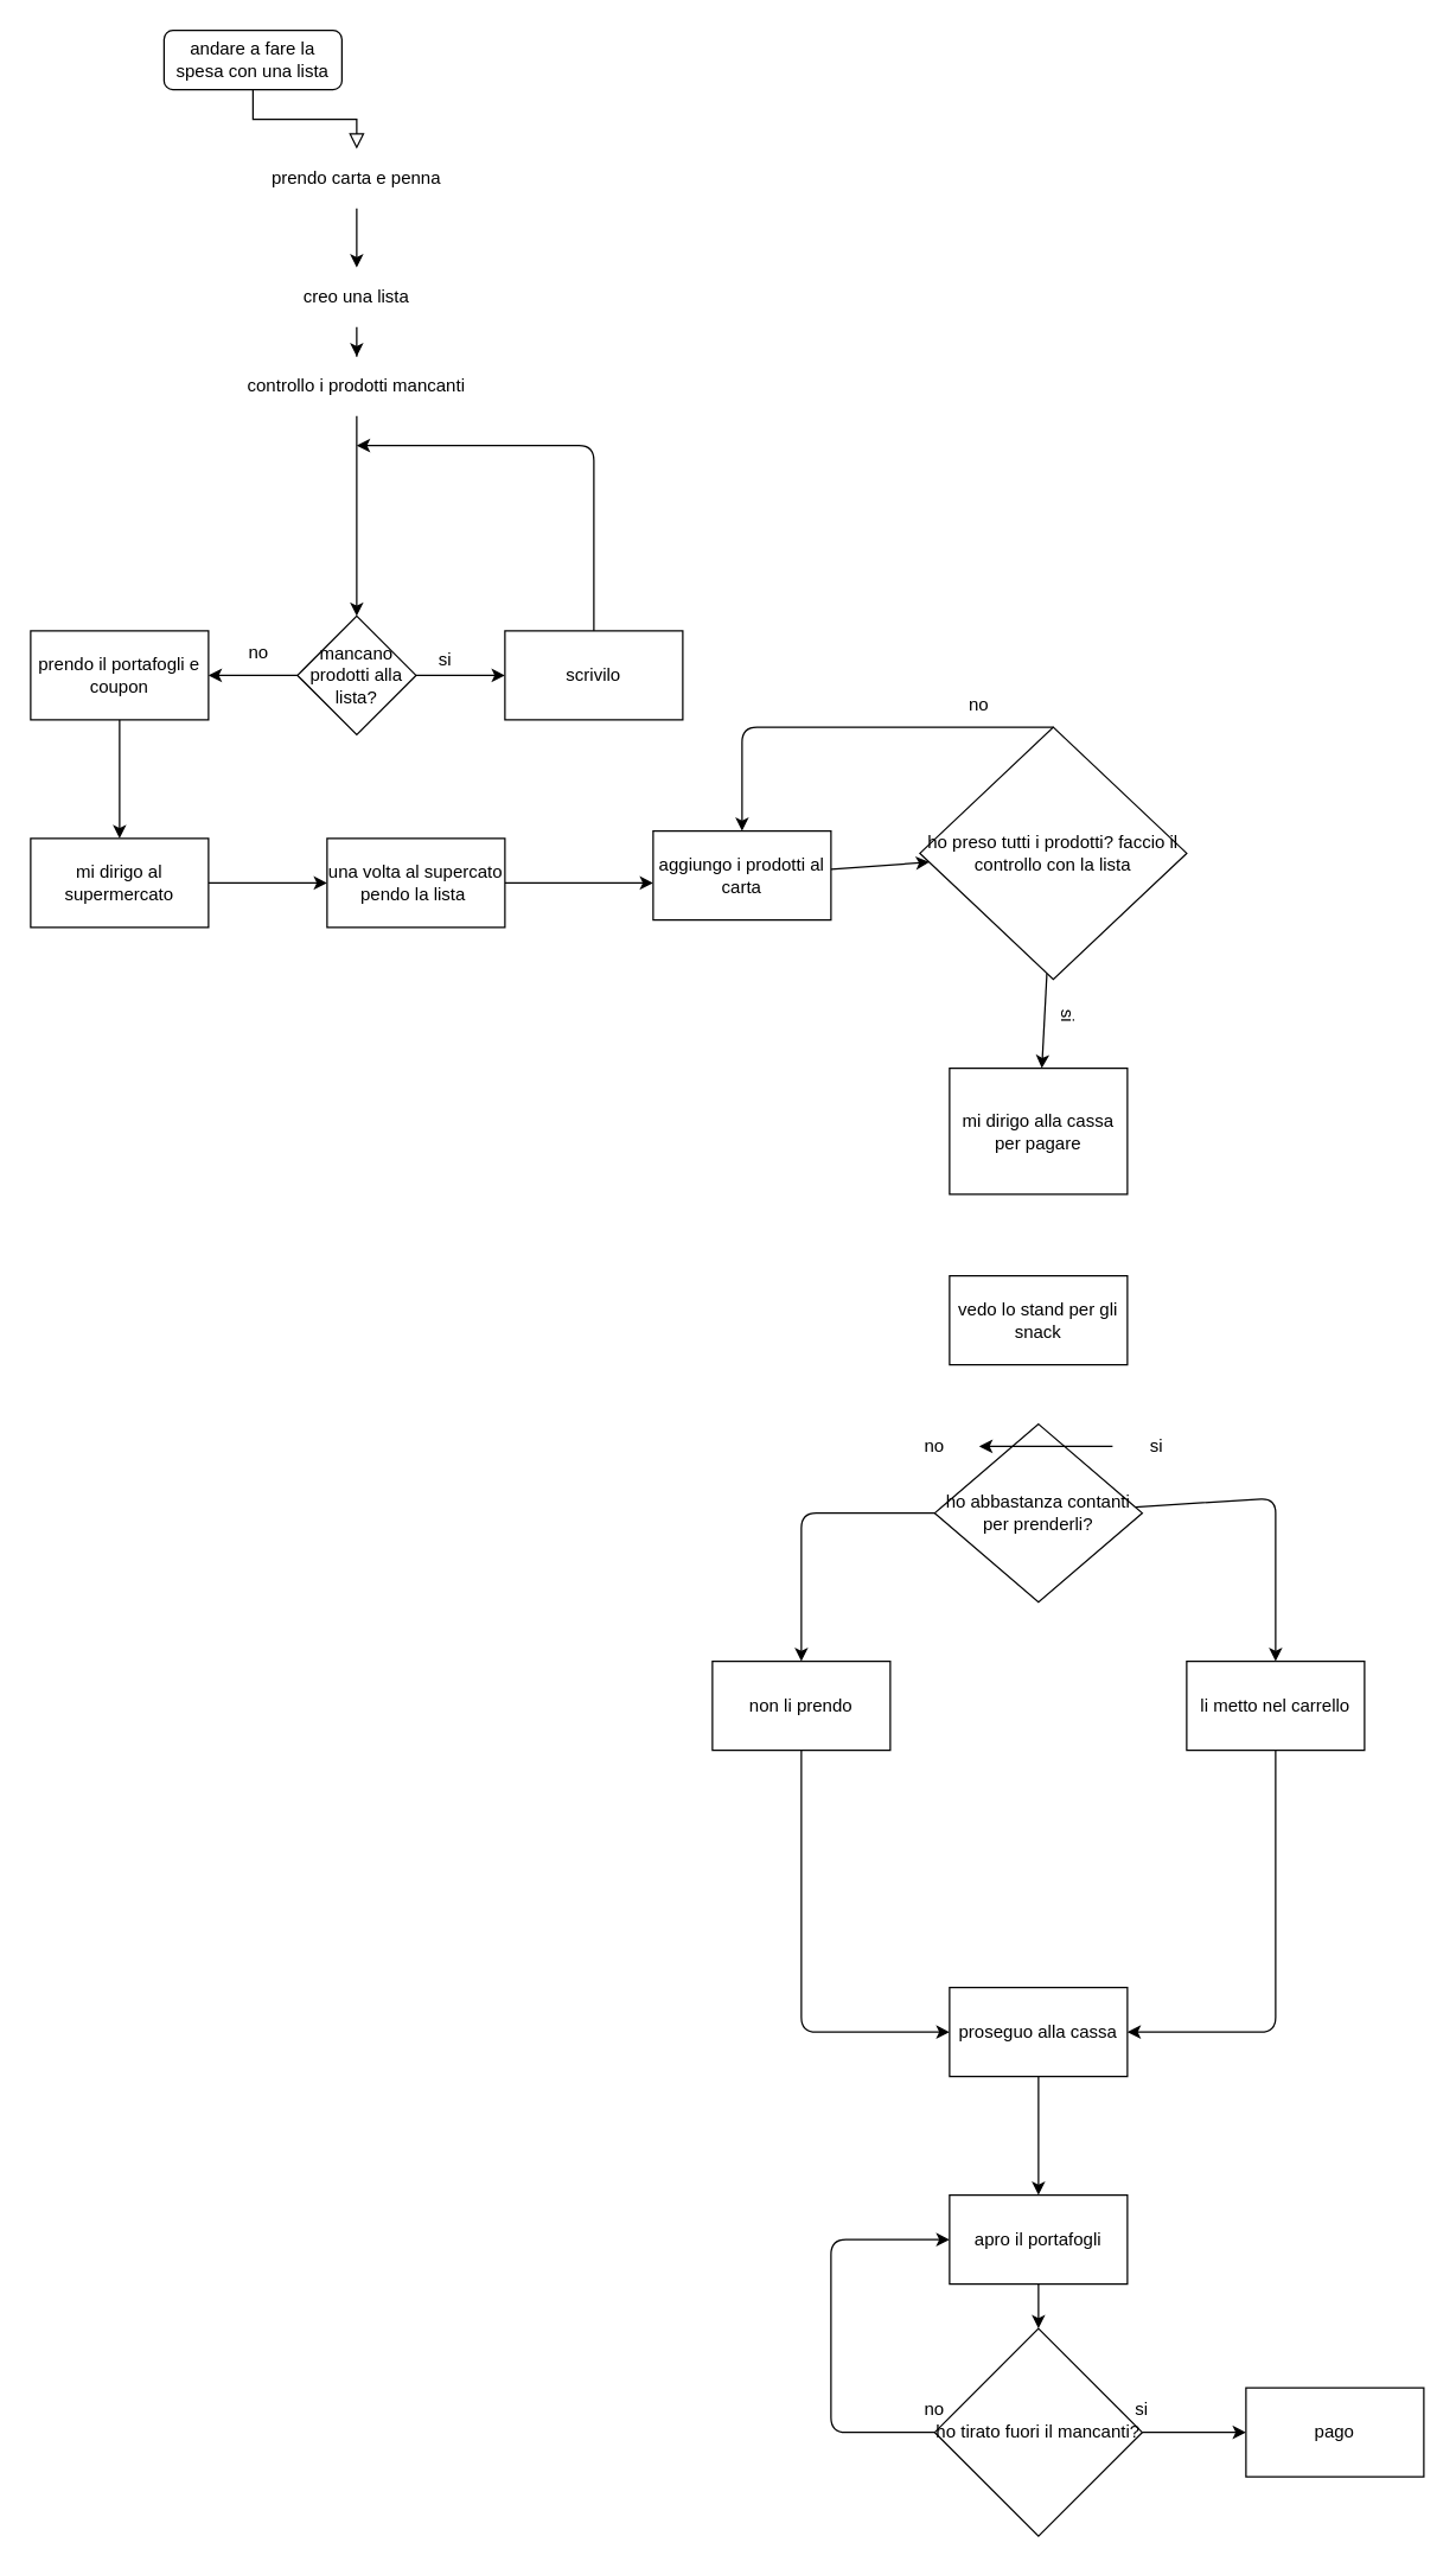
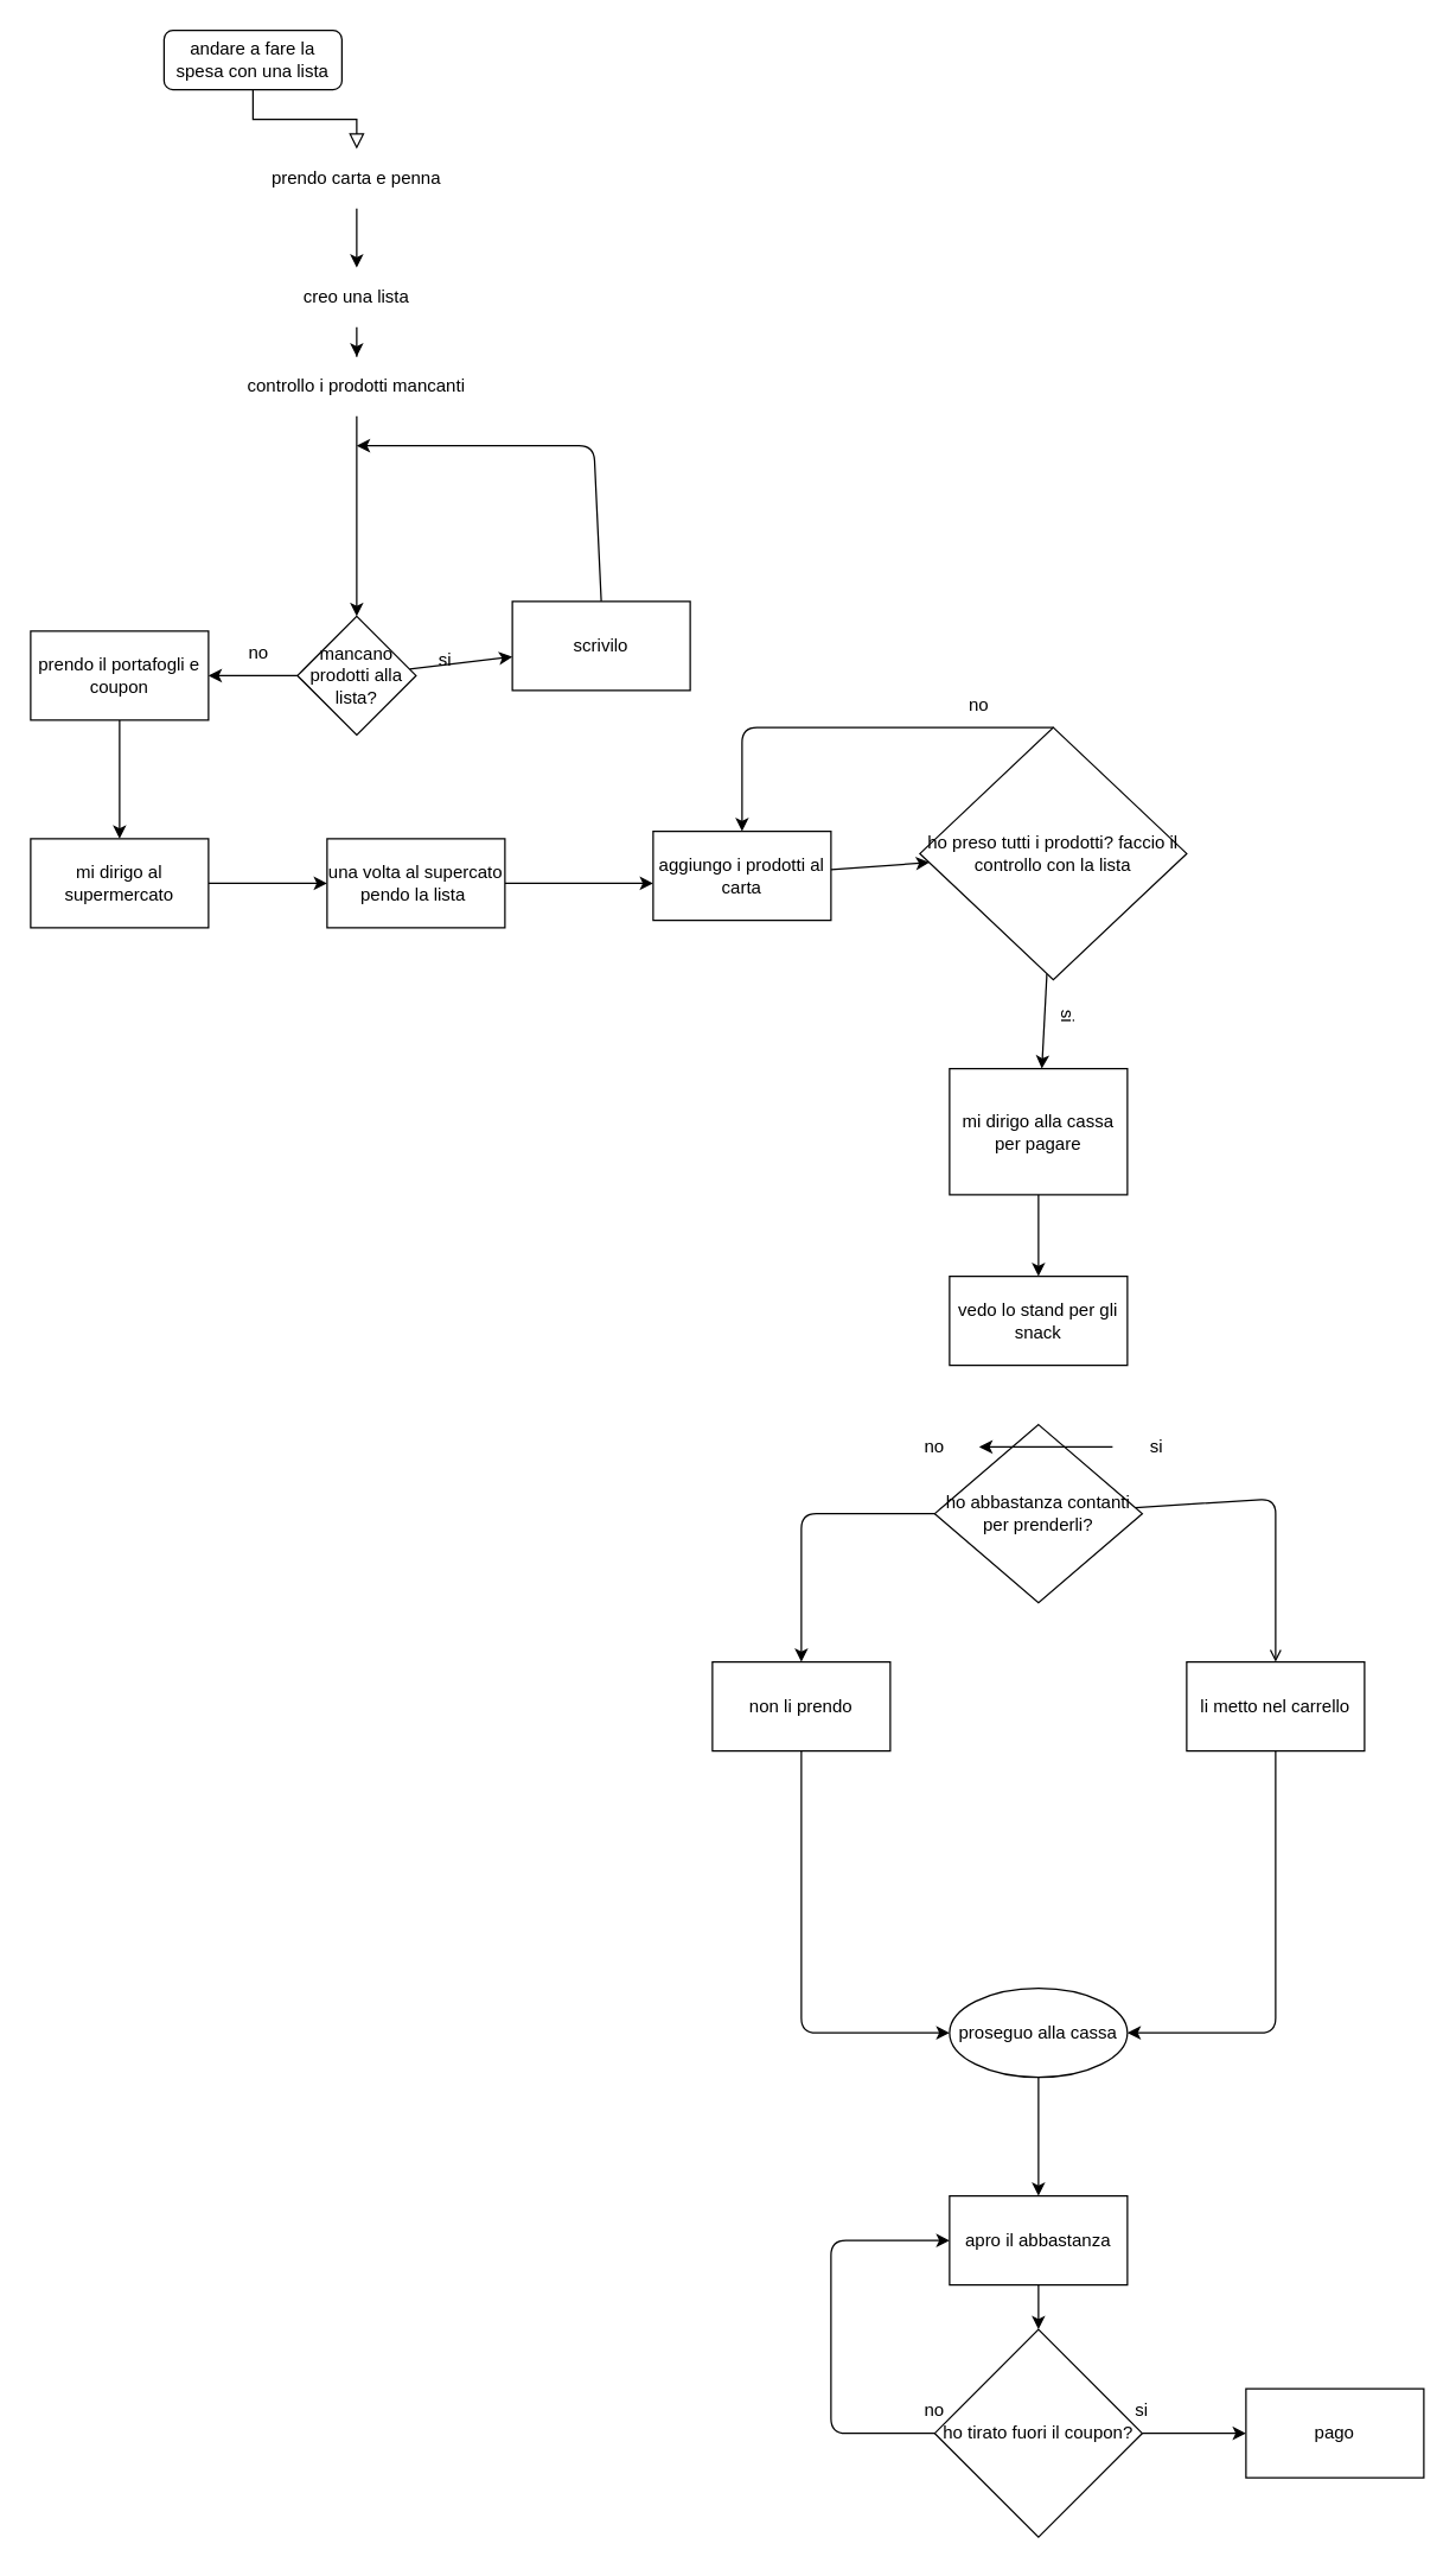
  <mxCell id="0" />
  <mxCell id="1" parent="0" />
  <mxCell id="2" value="" style="rounded=0;html=1;jettySize=auto;orthogonalLoop=1;fontSize=11;endArrow=block;endFill=0;endSize=8;strokeWidth=1;shadow=0;labelBackgroundColor=none;edgeStyle=orthogonalEdgeStyle;" edge="1" parent="1" source="3" target="5"><mxGeometry relative="1" as="geometry" /></mxCell>
  <mxCell id="3" value="andare a fare la spesa con una lista" style="rounded=1;whiteSpace=wrap;html=1;fontSize=12;glass=0;strokeWidth=1;shadow=0;" vertex="1" parent="1"><mxGeometry x="110" y="20" width="120" height="40" as="geometry" /></mxCell>
  <mxCell id="4" style="edgeStyle=orthogonalEdgeStyle;rounded=0;orthogonalLoop=1;jettySize=auto;html=1;" edge="1" parent="1" source="5" target="9"><mxGeometry relative="1" as="geometry" /></mxCell>
  <mxCell id="5" value="prendo carta e penna" style="text;html=1;strokeColor=none;fillColor=none;align=center;verticalAlign=middle;whiteSpace=wrap;rounded=0;" vertex="1" parent="1"><mxGeometry x="162" y="100" width="156" height="40" as="geometry" /></mxCell>
  <mxCell id="6" value="" style="edgeStyle=none;html=1;entryX=0.5;entryY=0;entryDx=0;entryDy=0;" edge="1" parent="1" source="7" target="12"><mxGeometry relative="1" as="geometry"><mxPoint x="240" y="330" as="targetPoint" /></mxGeometry></mxCell>
  <mxCell id="7" value="controllo i prodotti mancanti" style="text;html=1;strokeColor=none;fillColor=none;align=center;verticalAlign=middle;whiteSpace=wrap;rounded=0;" vertex="1" parent="1"><mxGeometry x="162" y="240" width="156" height="40" as="geometry" /></mxCell>
  <mxCell id="8" style="edgeStyle=orthogonalEdgeStyle;rounded=0;orthogonalLoop=1;jettySize=auto;html=1;" edge="1" parent="1" source="9" target="7"><mxGeometry relative="1" as="geometry" /></mxCell>
  <mxCell id="9" value="creo una lista" style="text;html=1;strokeColor=none;fillColor=none;align=center;verticalAlign=middle;whiteSpace=wrap;rounded=0;" vertex="1" parent="1"><mxGeometry x="162" y="180" width="156" height="40" as="geometry" /></mxCell>
  <mxCell id="10" value="" style="edgeStyle=none;html=1;" edge="1" parent="1" source="12" target="14"><mxGeometry relative="1" as="geometry" /></mxCell>
  <mxCell id="11" value="" style="edgeStyle=none;html=1;" edge="1" parent="1" source="12" target="17"><mxGeometry relative="1" as="geometry" /></mxCell>
  <mxCell id="12" value="mancano prodotti alla lista?" style="rhombus;whiteSpace=wrap;html=1;" vertex="1" parent="1"><mxGeometry x="200" y="415" width="80" height="80" as="geometry" /></mxCell>
  <mxCell id="13" style="edgeStyle=none;html=1;exitX=0.5;exitY=0;exitDx=0;exitDy=0;" edge="1" parent="1" source="14"><mxGeometry relative="1" as="geometry"><mxPoint x="240" y="300" as="targetPoint" /><Array as="points"><mxPoint x="400" y="300" /></Array></mxGeometry></mxCell>
- <mxCell id="14" value="scrivilo" style="whiteSpace=wrap;html=1;" vertex="1" parent="1"><mxGeometry x="340" y="425" width="120" height="60" as="geometry" /></mxCell>
+ <mxCell id="14" value="scrivilo" style="whiteSpace=wrap;html=1;" vertex="1" parent="1"><mxGeometry x="345" y="405" width="120" height="60" as="geometry" /></mxCell>
  <mxCell id="15" value="si" style="text;html=1;strokeColor=none;fillColor=none;align=center;verticalAlign=middle;whiteSpace=wrap;rounded=0;" vertex="1" parent="1"><mxGeometry x="270" y="430" width="60" height="30" as="geometry" /></mxCell>
  <mxCell id="16" value="" style="edgeStyle=none;html=1;" edge="1" parent="1" source="17" target="20"><mxGeometry relative="1" as="geometry" /></mxCell>
  <mxCell id="17" value="prendo il portafogli e coupon" style="whiteSpace=wrap;html=1;" vertex="1" parent="1"><mxGeometry y="425" width="120" height="60" as="geometry" x="20" /></mxCell>
  <mxCell id="18" value="no" style="text;html=1;strokeColor=none;fillColor=none;align=center;verticalAlign=middle;whiteSpace=wrap;rounded=0;" vertex="1" parent="1"><mxGeometry x="144" y="425" width="60" height="30" as="geometry" /></mxCell>
  <mxCell id="19" value="" style="edgeStyle=none;html=1;" edge="1" parent="1" source="20" target="22"><mxGeometry relative="1" as="geometry" /></mxCell>
  <mxCell id="20" value="mi dirigo al supermercato" style="whiteSpace=wrap;html=1;" vertex="1" parent="1"><mxGeometry y="565" width="120" height="60" as="geometry" x="20" /></mxCell>
  <mxCell id="21" value="" style="edgeStyle=none;html=1;" edge="1" parent="1" source="22"><mxGeometry relative="1" as="geometry"><mxPoint x="440" y="595" as="targetPoint" /></mxGeometry></mxCell>
  <mxCell id="22" value="una volta al supercato pendo la lista&amp;nbsp;" style="whiteSpace=wrap;html=1;" vertex="1" parent="1"><mxGeometry x="220" y="565" width="120" height="60" as="geometry" /></mxCell>
  <mxCell id="23" value="" style="edgeStyle=none;html=1;" edge="1" parent="1" source="24" target="27"><mxGeometry relative="1" as="geometry" /></mxCell>
  <mxCell id="24" value="aggiungo i prodotti al carta" style="rounded=0;whiteSpace=wrap;html=1;" vertex="1" parent="1"><mxGeometry x="440" y="560" width="120" height="60" as="geometry" /></mxCell>
  <mxCell id="25" style="edgeStyle=none;html=1;exitX=0.5;exitY=0;exitDx=0;exitDy=0;entryX=0.5;entryY=0;entryDx=0;entryDy=0;" edge="1" parent="1" source="27" target="24"><mxGeometry relative="1" as="geometry"><mxPoint x="390" y="590" as="targetPoint" /><Array as="points"><mxPoint x="500" y="490" /><mxPoint x="500" y="530" /></Array></mxGeometry></mxCell>
  <mxCell id="26" value="" style="edgeStyle=none;html=1;" edge="1" parent="1" source="27" target="30"><mxGeometry relative="1" as="geometry" /></mxCell>
  <mxCell id="27" value="ho preso tutti i prodotti? faccio il controllo con la lista" style="rhombus;whiteSpace=wrap;html=1;rounded=0;" vertex="1" parent="1"><mxGeometry x="620" y="490" width="180" height="170" as="geometry" /></mxCell>
  <mxCell id="28" value="no" style="text;html=1;strokeColor=none;fillColor=none;align=center;verticalAlign=middle;whiteSpace=wrap;rounded=0;" vertex="1" parent="1"><mxGeometry x="630" y="460" width="60" height="30" as="geometry" /></mxCell>
+ <mxCell id="29" value="" style="edgeStyle=none;html=1;" edge="1" parent="1" source="30" target="37"><mxGeometry relative="1" as="geometry" /></mxCell>
  <mxCell id="30" value="mi dirigo alla cassa per pagare" style="whiteSpace=wrap;html=1;rounded=0;" vertex="1" parent="1"><mxGeometry x="640" y="720" width="120" height="85" as="geometry" /></mxCell>
- <mxCell id="31" value="" style="edgeStyle=none;html=1;" edge="1" parent="1" source="33" target="39"><mxGeometry relative="1" as="geometry"><Array as="points"><mxPoint x="860" y="1010" /></Array></mxGeometry></mxCell>
+ <mxCell id="31" value="" style="edgeStyle=none;html=1;endArrow=open;" edge="1" parent="1" source="33" target="39"><mxGeometry relative="1" as="geometry"><Array as="points"><mxPoint x="860" y="1010" /></Array></mxGeometry></mxCell>
  <mxCell id="32" value="" style="edgeStyle=none;html=1;" edge="1" parent="1" source="33" target="41"><mxGeometry relative="1" as="geometry"><Array as="points"><mxPoint x="540" y="1020" /></Array></mxGeometry></mxCell>
  <mxCell id="33" value="ho abbastanza contanti per prenderli?" style="rhombus;whiteSpace=wrap;html=1;rounded=0;" vertex="1" parent="1"><mxGeometry x="630" y="960" width="140" height="120" as="geometry" /></mxCell>
  <mxCell id="34" value="" style="edgeStyle=none;html=1;" edge="1" parent="1" source="36" target="46"><mxGeometry relative="1" as="geometry" /></mxCell>
  <mxCell id="35" style="edgeStyle=none;html=1;exitX=0;exitY=0.5;exitDx=0;exitDy=0;entryX=0;entryY=0.5;entryDx=0;entryDy=0;" edge="1" parent="1" source="36" target="45"><mxGeometry relative="1" as="geometry"><Array as="points"><mxPoint x="560" y="1640" /><mxPoint x="560" y="1510" /></Array></mxGeometry></mxCell>
- <mxCell id="36" value="ho tirato fuori il mancanti?" style="rhombus;whiteSpace=wrap;html=1;" vertex="1" parent="1"><mxGeometry x="630" y="1570" width="140" height="140" as="geometry" /></mxCell>
+ <mxCell id="36" value="ho tirato fuori il coupon?" style="rhombus;whiteSpace=wrap;html=1;" vertex="1" parent="1"><mxGeometry x="630" y="1570" width="140" height="140" as="geometry" /></mxCell>
  <mxCell id="37" value="vedo lo stand per gli snack" style="whiteSpace=wrap;html=1;rounded=0;" vertex="1" parent="1"><mxGeometry x="640" y="860" width="120" height="60" as="geometry" /></mxCell>
  <mxCell id="38" style="edgeStyle=none;html=1;exitX=0.5;exitY=1;exitDx=0;exitDy=0;entryX=1;entryY=0.5;entryDx=0;entryDy=0;" edge="1" parent="1" source="39" target="43"><mxGeometry relative="1" as="geometry"><Array as="points"><mxPoint x="860" y="1370" /></Array></mxGeometry></mxCell>
  <mxCell id="39" value="li metto nel carrello" style="whiteSpace=wrap;html=1;rounded=0;" vertex="1" parent="1"><mxGeometry x="800" y="1120" width="120" height="60" as="geometry" /></mxCell>
  <mxCell id="40" value="" style="edgeStyle=none;html=1;entryX=0;entryY=0.5;entryDx=0;entryDy=0;" edge="1" parent="1" source="41" target="43"><mxGeometry relative="1" as="geometry"><Array as="points"><mxPoint x="540" y="1370" /></Array></mxGeometry></mxCell>
  <mxCell id="41" value="non li prendo" style="whiteSpace=wrap;html=1;rounded=0;" vertex="1" parent="1"><mxGeometry x="480" y="1120" width="120" height="60" as="geometry" /></mxCell>
  <mxCell id="42" value="" style="edgeStyle=none;html=1;" edge="1" parent="1" source="43" target="45"><mxGeometry relative="1" as="geometry" /></mxCell>
- <mxCell id="43" value="proseguo alla cassa" style="whiteSpace=wrap;html=1;rounded=0;" vertex="1" parent="1"><mxGeometry x="640" y="1340" width="120" height="60" as="geometry" /></mxCell>
+ <mxCell id="43" value="proseguo alla cassa" style="ellipse;whiteSpace=wrap;html=1;" vertex="1" parent="1"><mxGeometry x="640" y="1340" width="120" height="60" as="geometry" /></mxCell>
  <mxCell id="44" value="" style="edgeStyle=none;html=1;" edge="1" parent="1" source="45" target="36"><mxGeometry relative="1" as="geometry" /></mxCell>
- <mxCell id="45" value="apro il portafogli" style="whiteSpace=wrap;html=1;rounded=0;" vertex="1" parent="1"><mxGeometry x="640" y="1480" width="120" height="60" as="geometry" /></mxCell>
+ <mxCell id="45" value="apro il abbastanza" style="whiteSpace=wrap;html=1;rounded=0;" vertex="1" parent="1"><mxGeometry x="640" y="1480" width="120" height="60" as="geometry" /></mxCell>
  <mxCell id="46" value="pago" style="whiteSpace=wrap;html=1;" vertex="1" parent="1"><mxGeometry x="840" y="1610" width="120" height="60" as="geometry" /></mxCell>
  <mxCell id="47" value="si" style="text;html=1;strokeColor=none;fillColor=none;align=center;verticalAlign=middle;whiteSpace=wrap;rounded=0;rotation=90;" vertex="1" parent="1"><mxGeometry x="690" y="670" width="60" height="30" as="geometry" /></mxCell>
  <mxCell id="48" value="no" style="text;html=1;strokeColor=none;fillColor=none;align=center;verticalAlign=middle;whiteSpace=wrap;rounded=0;" vertex="1" parent="1"><mxGeometry x="600" y="960" width="60" height="30" as="geometry" /></mxCell>
  <mxCell id="49" value="" style="edgeStyle=none;html=1;" edge="1" parent="1" source="50" target="48"><mxGeometry relative="1" as="geometry" /></mxCell>
  <mxCell id="50" value="si" style="text;html=1;strokeColor=none;fillColor=none;align=center;verticalAlign=middle;whiteSpace=wrap;rounded=0;" vertex="1" parent="1"><mxGeometry x="750" y="960" width="60" height="30" as="geometry" /></mxCell>
  <mxCell id="51" value="no" style="text;html=1;strokeColor=none;fillColor=none;align=center;verticalAlign=middle;whiteSpace=wrap;rounded=0;" vertex="1" parent="1"><mxGeometry x="600" y="1610" width="60" height="30" as="geometry" /></mxCell>
  <mxCell id="52" value="si" style="text;html=1;strokeColor=none;fillColor=none;align=center;verticalAlign=middle;whiteSpace=wrap;rounded=0;" vertex="1" parent="1"><mxGeometry x="740" y="1610" width="60" height="30" as="geometry" /></mxCell>
